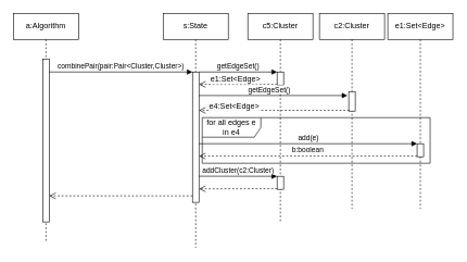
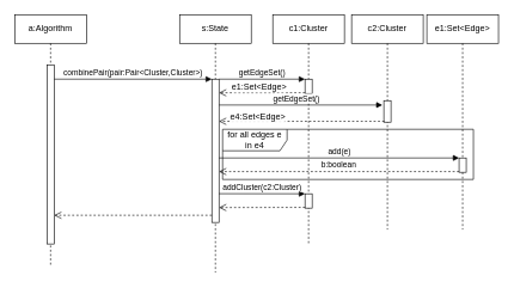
  <mxCell id="0" />
  <mxCell id="1" parent="0" />
  <mxCell id="2" value="a:Algorithm" style="shape=umlLifeline;perimeter=lifelinePerimeter;whiteSpace=wrap;html=1;container=1;collapsible=0;recursiveResize=0;outlineConnect=0;" vertex="1" parent="1"><mxGeometry x="20" y="20" width="100" height="350" as="geometry" /></mxCell>
  <mxCell id="3" value="" style="html=1;points=[];perimeter=orthogonalPerimeter;" vertex="1" parent="2"><mxGeometry x="45" y="70" width="10" height="250" as="geometry" /></mxCell>
  <mxCell id="4" value="s:State" style="shape=umlLifeline;perimeter=lifelinePerimeter;whiteSpace=wrap;html=1;container=1;collapsible=0;recursiveResize=0;outlineConnect=0;" vertex="1" parent="1"><mxGeometry x="250" y="20" width="100" height="360" as="geometry" /></mxCell>
  <mxCell id="5" value="" style="html=1;points=[];perimeter=orthogonalPerimeter;" vertex="1" parent="4"><mxGeometry x="45" y="90" width="10" height="200" as="geometry" /></mxCell>
  <mxCell id="6" value="for all edges e in e4" style="shape=umlFrame;whiteSpace=wrap;html=1;width=90;height=30;" vertex="1" parent="4"><mxGeometry x="60" y="160" width="350" height="70" as="geometry" /></mxCell>
  <mxCell id="7" value="combinePair(pair:Pair&amp;lt;Cluster,Cluster&amp;gt;)" style="html=1;verticalAlign=bottom;endArrow=block;entryX=0;entryY=0;" edge="1" target="5" parent="1" source="3"><mxGeometry relative="1" as="geometry"><mxPoint x="135" y="110" as="sourcePoint" /></mxGeometry></mxCell>
- <mxCell id="8" value="c5:Cluster" style="shape=umlLifeline;perimeter=lifelinePerimeter;whiteSpace=wrap;html=1;container=1;collapsible=0;recursiveResize=0;outlineConnect=0;" vertex="1" parent="1"><mxGeometry x="380" y="20" width="100" height="320" as="geometry" /></mxCell>
+ <mxCell id="8" value="c1:Cluster" style="shape=umlLifeline;perimeter=lifelinePerimeter;whiteSpace=wrap;html=1;container=1;collapsible=0;recursiveResize=0;outlineConnect=0;" vertex="1" parent="1"><mxGeometry x="380" y="20" width="100" height="320" as="geometry" /></mxCell>
  <mxCell id="9" value="" style="html=1;points=[];perimeter=orthogonalPerimeter;" vertex="1" parent="8"><mxGeometry x="45" y="90" width="10" height="20" as="geometry" /></mxCell>
  <mxCell id="10" value="" style="html=1;points=[];perimeter=orthogonalPerimeter;" vertex="1" parent="8"><mxGeometry x="45" y="250" width="10" height="20" as="geometry" /></mxCell>
  <mxCell id="11" value="c2:Cluster" style="shape=umlLifeline;perimeter=lifelinePerimeter;whiteSpace=wrap;html=1;container=1;collapsible=0;recursiveResize=0;outlineConnect=0;" vertex="1" parent="1"><mxGeometry x="490" y="20" width="100" height="300" as="geometry" /></mxCell>
  <mxCell id="12" value="" style="html=1;points=[];perimeter=orthogonalPerimeter;" vertex="1" parent="11"><mxGeometry x="45" y="120" width="10" height="30" as="geometry" /></mxCell>
  <mxCell id="13" value="" style="html=1;verticalAlign=bottom;endArrow=open;dashed=1;endSize=8;exitX=0;exitY=0.95;" edge="1" source="9" parent="1" target="5"><mxGeometry relative="1" as="geometry"><mxPoint x="345" y="166" as="targetPoint" /></mxGeometry></mxCell>
  <mxCell id="14" value="e1:Set&amp;lt;Edge&amp;gt;" style="text;html=1;resizable=0;points=[];align=center;verticalAlign=middle;labelBackgroundColor=#ffffff;" vertex="1" connectable="0" parent="13"><mxGeometry x="0.215" y="-2" relative="1" as="geometry"><mxPoint x="8" y="-7" as="offset" /></mxGeometry></mxCell>
  <mxCell id="15" value="getEdgeSet()" style="html=1;verticalAlign=bottom;endArrow=block;entryX=0;entryY=0;" edge="1" target="9" parent="1" source="5"><mxGeometry relative="1" as="geometry"><mxPoint x="345" y="150" as="sourcePoint" /></mxGeometry></mxCell>
  <mxCell id="16" value="getEdgeSet()" style="html=1;verticalAlign=bottom;endArrow=block;entryX=-0.203;entryY=0.203;entryDx=0;entryDy=0;entryPerimeter=0;" edge="1" parent="1" source="5" target="12"><mxGeometry x="-0.053" relative="1" as="geometry"><mxPoint x="410" y="150" as="sourcePoint" /><mxPoint x="505" y="150" as="targetPoint" /><mxPoint as="offset" /></mxGeometry></mxCell>
  <mxCell id="17" value="" style="html=1;verticalAlign=bottom;endArrow=open;dashed=1;endSize=8;exitX=0.072;exitY=0.962;exitDx=0;exitDy=0;exitPerimeter=0;" edge="1" parent="1" source="12" target="5"><mxGeometry relative="1" as="geometry"><mxPoint x="505" y="170" as="sourcePoint" /><mxPoint x="425" y="170" as="targetPoint" /></mxGeometry></mxCell>
  <mxCell id="18" value="e4:Set&amp;lt;Edge&amp;gt;" style="text;html=1;resizable=0;points=[];align=center;verticalAlign=middle;labelBackgroundColor=#ffffff;" vertex="1" connectable="0" parent="1"><mxGeometry x="350.167" y="168.833" as="geometry"><mxPoint x="8" y="-7" as="offset" /></mxGeometry></mxCell>
  <mxCell id="19" value="e1:Set&amp;lt;Edge&amp;gt;" style="shape=umlLifeline;perimeter=lifelinePerimeter;whiteSpace=wrap;html=1;container=1;collapsible=0;recursiveResize=0;outlineConnect=0;" vertex="1" parent="1"><mxGeometry x="595" y="20" width="100" height="300" as="geometry" /></mxCell>
  <mxCell id="20" value="" style="html=1;points=[];perimeter=orthogonalPerimeter;" vertex="1" parent="19"><mxGeometry x="45" y="200" width="10" height="20" as="geometry" /></mxCell>
  <mxCell id="21" value="add(e)" style="html=1;verticalAlign=bottom;endArrow=block;entryX=0;entryY=0;" edge="1" target="20" parent="1" source="5"><mxGeometry relative="1" as="geometry"><mxPoint x="545" y="210" as="sourcePoint" /></mxGeometry></mxCell>
  <mxCell id="22" value="b:boolean" style="html=1;verticalAlign=bottom;endArrow=open;dashed=1;endSize=8;exitX=0;exitY=0.95;" edge="1" source="20" parent="1" target="5"><mxGeometry relative="1" as="geometry"><mxPoint x="545" y="286" as="targetPoint" /></mxGeometry></mxCell>
  <mxCell id="23" value="" style="html=1;verticalAlign=bottom;endArrow=open;dashed=1;endSize=8;exitX=0;exitY=0.95;" edge="1" source="10" parent="1"><mxGeometry relative="1" as="geometry"><mxPoint x="305" y="289.207" as="targetPoint" /></mxGeometry></mxCell>
  <mxCell id="24" value="addCluster(c2:Cluster)" style="html=1;verticalAlign=bottom;endArrow=block;entryX=0;entryY=0;" edge="1" target="10" parent="1"><mxGeometry relative="1" as="geometry"><mxPoint x="305" y="269.897" as="sourcePoint" /></mxGeometry></mxCell>
  <mxCell id="25" value="" style="html=1;verticalAlign=bottom;endArrow=open;dashed=1;endSize=8;exitX=0;exitY=0.95;" edge="1" source="5" parent="1" target="3"><mxGeometry relative="1" as="geometry"><mxPoint x="130" y="224" as="targetPoint" /></mxGeometry></mxCell>
